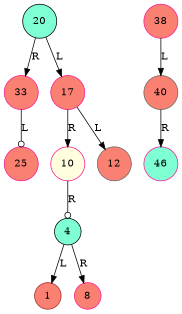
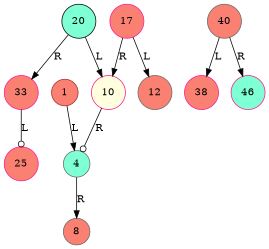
  digraph {
    node [color=deeppink fillcolor=salmon shape=circle style=filled]
    edge [arrowhead=normal]
    n1 [color=black fillcolor=aquamarine label=20]
    n2 [fillcolor=lightyellow label=10]
    n3 [label=33]
-   n4 [color=black fillcolor=aquamarine label=4]
+   n4 [color=gray40 fillcolor=aquamarine label=4]
    n5 [label=25]
    n6 [color=brown label=1]
-   n7 [label=8]
+   n7 [color=gray40 label=8]
    n8 [label=17]
    n9 [color=gray40 label=12]
    n10 [color=gray40 label=40]
    n11 [label=38]
    n12 [fillcolor=aquamarine label=46]
-   n1 -> n8 [label=L]
+   n1 -> n2 [label=L]
    n1 -> n3 [label=R]
    n2 -> n4 [arrowhead=odot label=R]
    n3 -> n5 [arrowhead=odot label=L]
-   n4 -> n6 [label=L]
+   n6 -> n4 [label=L]
    n4 -> n7 [label=R]
    n8 -> n2 [label=R]
    n8 -> n9 [label=L]
-   n11 -> n10 [label=L]
+   n10 -> n11 [label=L]
    n10 -> n12 [label=R]
  }
